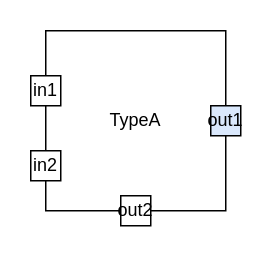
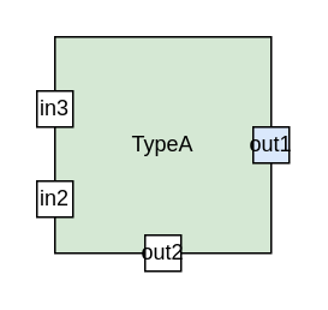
  <mxCell id="0" />
  <mxCell id="1" parent="0" />
- <mxCell id="2" value="TypeA" style="rounded=0;whiteSpace=wrap;html=1;" vertex="1" parent="1"><mxGeometry x="30" y="20" width="120" height="120" as="geometry" /></mxCell>
- <mxCell id="3" value="in1" style="whiteSpace=wrap;html=1;aspect=fixed;" vertex="1" parent="1"><mxGeometry x="20" y="50" width="20" height="20" as="geometry" /></mxCell>
+ <mxCell id="2" value="TypeA" style="rounded=0;whiteSpace=wrap;html=1;fillColor=#d5e8d4;" vertex="1" parent="1"><mxGeometry x="30" y="20" width="120" height="120" as="geometry" /></mxCell>
+ <mxCell id="3" value="in3" style="whiteSpace=wrap;html=1;aspect=fixed;" vertex="1" parent="1"><mxGeometry x="20" y="50" width="20" height="20" as="geometry" /></mxCell>
  <mxCell id="4" value="in2" style="whiteSpace=wrap;html=1;aspect=fixed;" vertex="1" parent="1"><mxGeometry x="20" y="100" width="20" height="20" as="geometry" /></mxCell>
  <mxCell id="5" value="out1" style="whiteSpace=wrap;html=1;aspect=fixed;fillColor=#dae8fc;" vertex="1" parent="1"><mxGeometry x="140" y="70" width="20" height="20" as="geometry" /></mxCell>
  <mxCell id="6" value="out2" style="whiteSpace=wrap;html=1;aspect=fixed;" vertex="1" parent="1"><mxGeometry x="80" y="130" width="20" height="20" as="geometry" /></mxCell>
